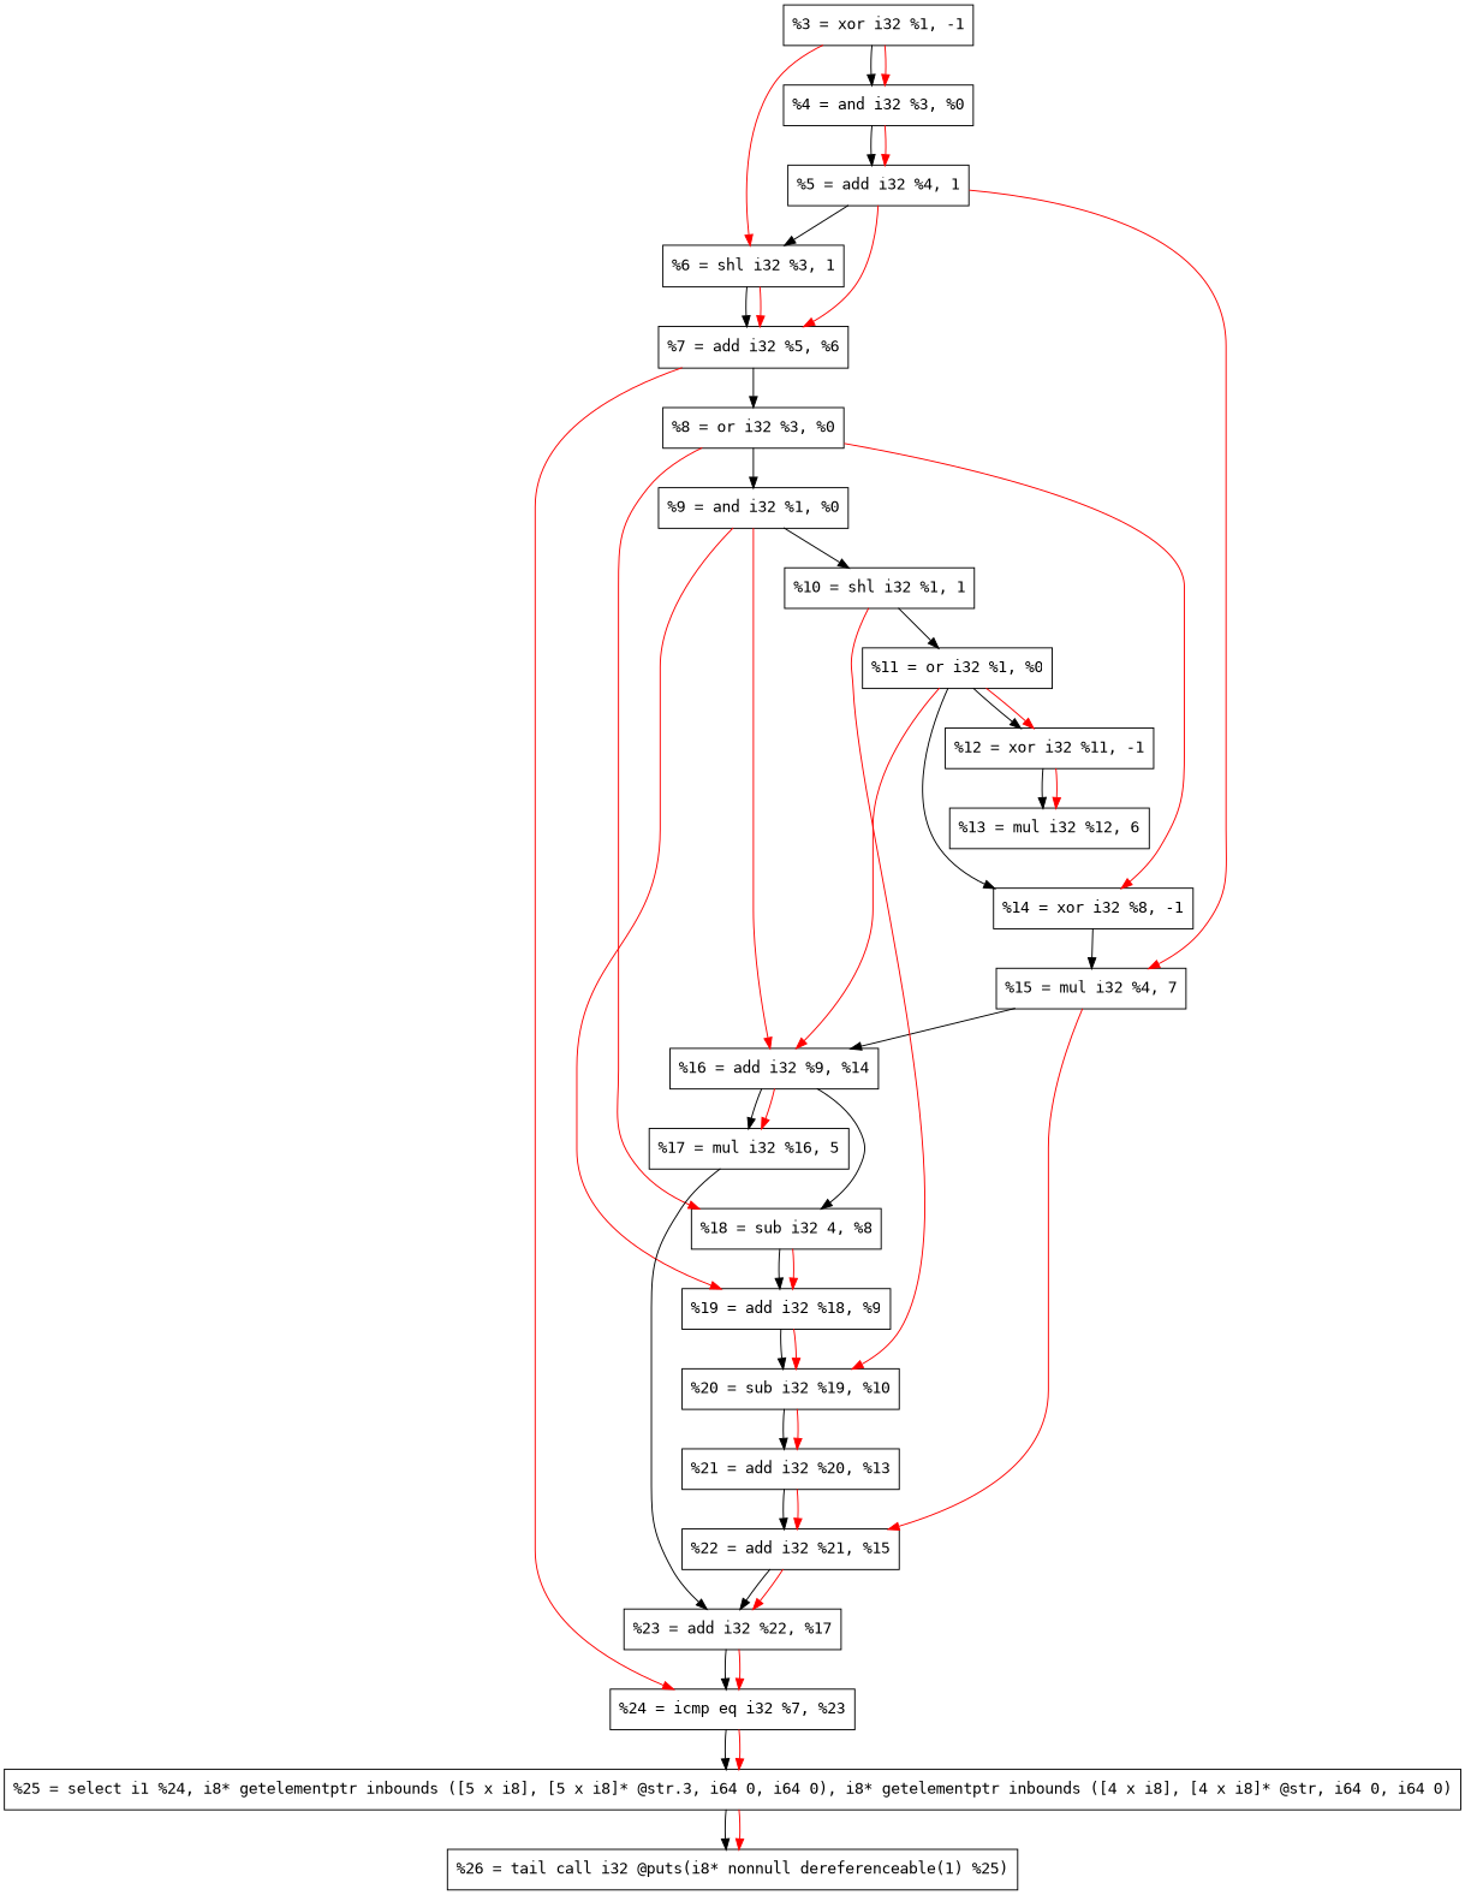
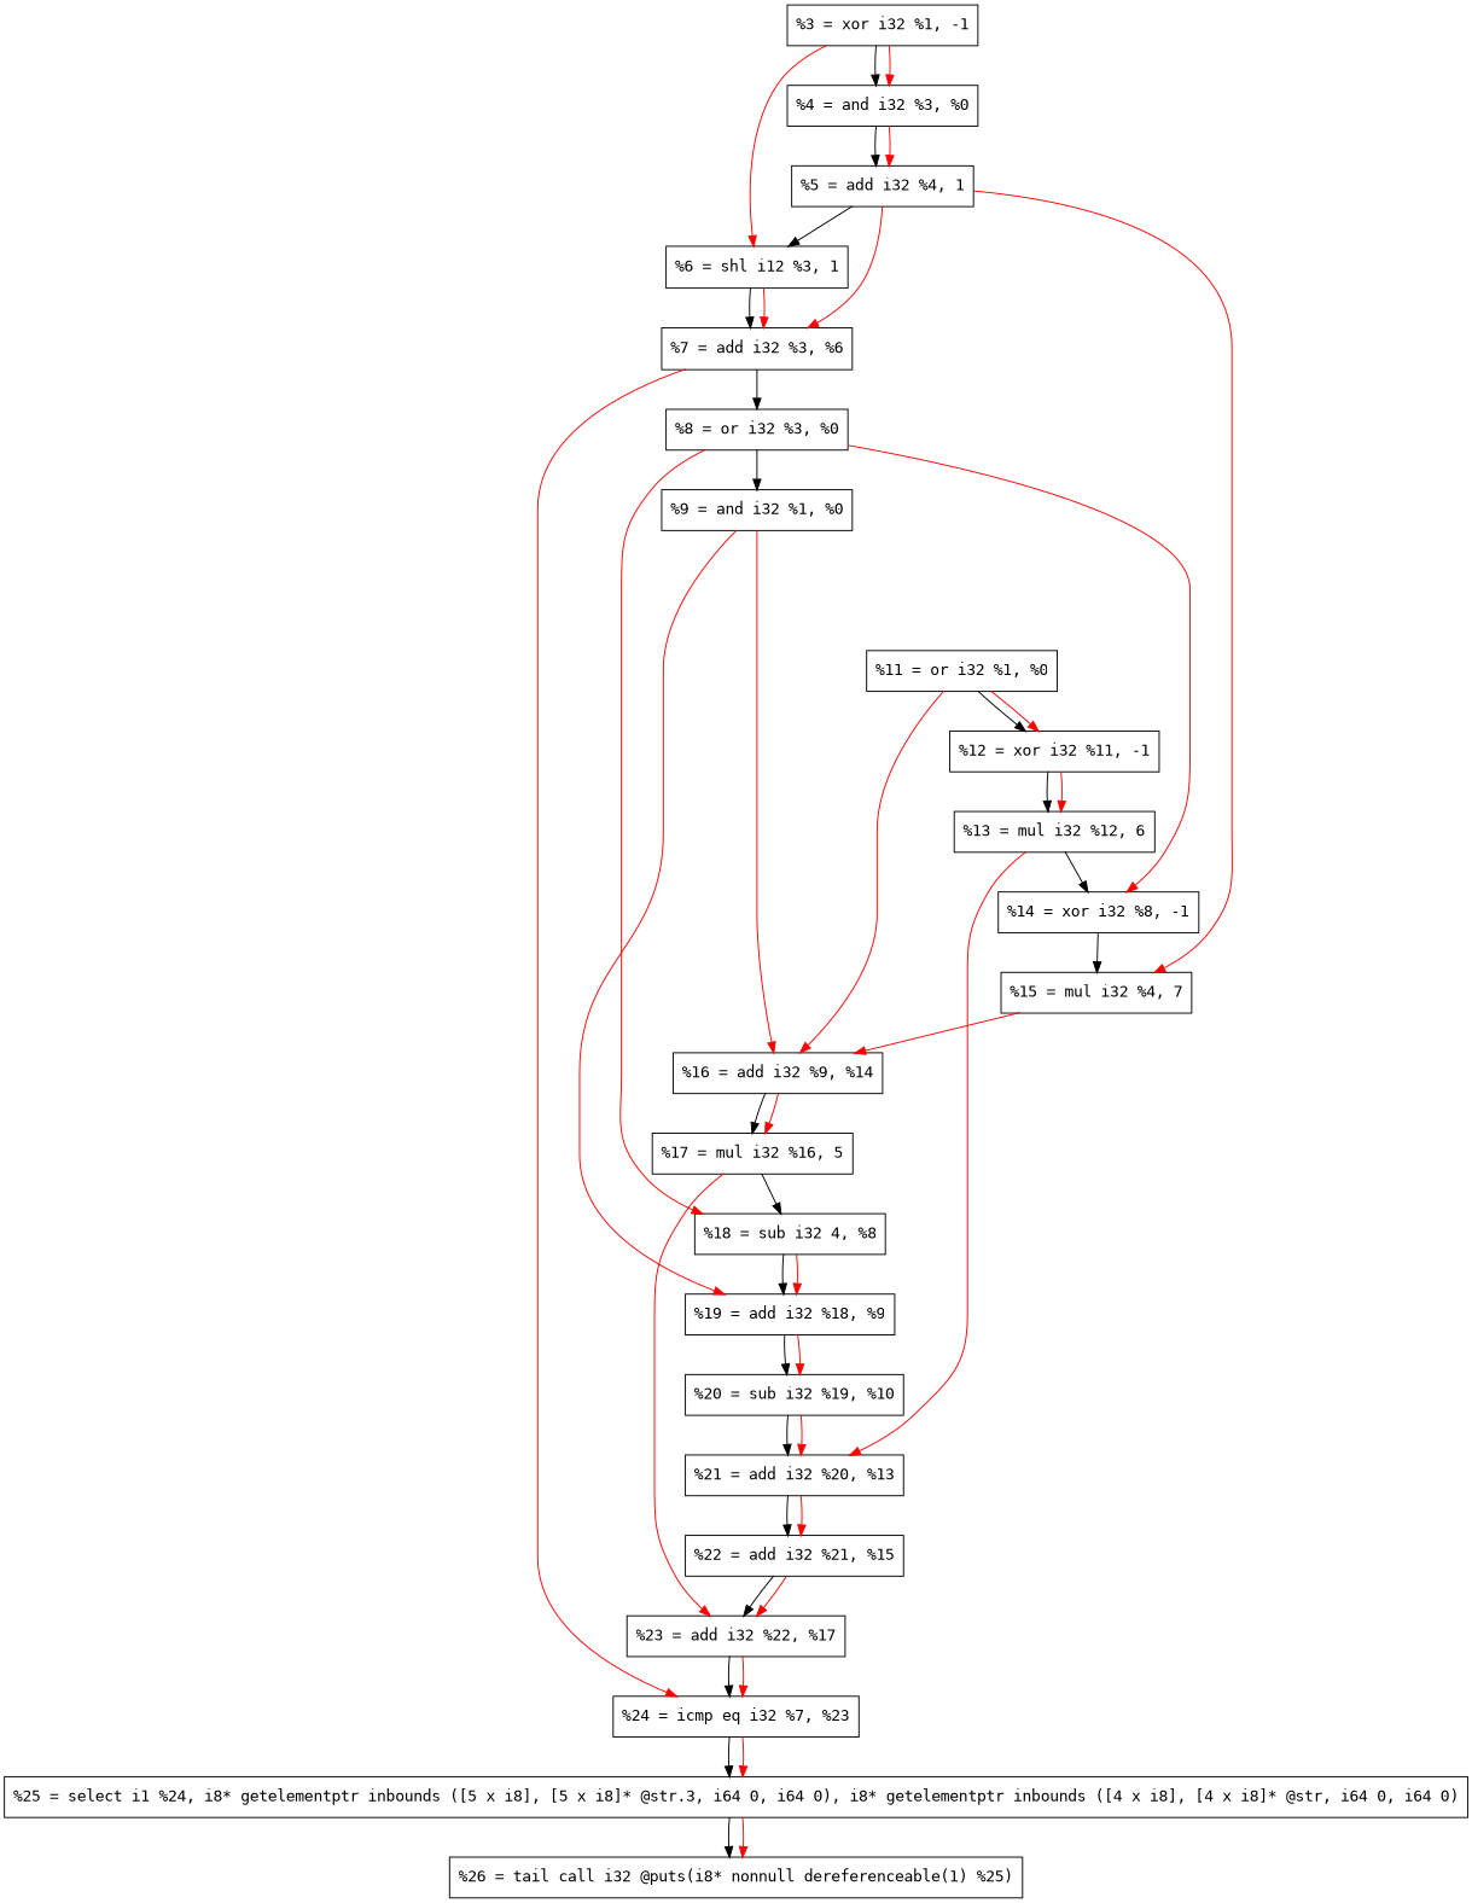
  digraph {
    fontname="DejaVu Sans Mono"
    node [fontname="DejaVu Sans Mono" shape=record]
    edge [fontname="DejaVu Sans Mono" color=red]
    n1 [label="  %3 = xor i32 %1, -1"]
    n2 [label="  %4 = and i32 %3, %0"]
-   n3 [label="  %6 = shl i32 %3, 1"]
+   n3 [label="%6 = shl i12 %3, 1"]
    n4 [label="  %5 = add i32 %4, 1"]
-   n5 [label="  %7 = add i32 %5, %6"]
+   n5 [label="%7 = add i32 %3, %6"]
    n6 [label="  %8 = or i32 %3, %0"]
    n7 [label="  %9 = and i32 %1, %0"]
    n8 [label="  %14 = xor i32 %8, -1"]
    n9 [label="  %18 = sub i32 4, %8"]
    n10 [label="  %15 = mul i32 %4, 7"]
    n11 [label="  %16 = add i32 %9, %14"]
    n12 [label="  %22 = add i32 %21, %15"]
    n13 [label="  %24 = icmp eq i32 %7, %23"]
    n14 [label="  %25 = select i1 %24, i8* getelementptr inbounds ([5 x i8], [5 x i8]* @str.3, i64 0, i64 0), i8* getelementptr inbounds ([4 x i8], [4 x i8]* @str, i64 0, i64 0)"]
-   n15 [label="  %10 = shl i32 %1, 1"]
    n16 [label="  %19 = add i32 %18, %9"]
    n17 [label="  %11 = or i32 %1, %0"]
    n18 [label="  %20 = sub i32 %19, %10"]
    n19 [label="  %17 = mul i32 %16, 5"]
    n20 [label="  %12 = xor i32 %11, -1"]
    n21 [label="  %21 = add i32 %20, %13"]
    n22 [label="  %13 = mul i32 %12, 6"]
    n23 [label="  %23 = add i32 %22, %17"]
    n24 [label="  %26 = tail call i32 @puts(i8* nonnull dereferenceable(1) %25)"]
    n1 -> n2 [color=""]
    n1 -> n2
    n1 -> n3
    n2 -> n4 [color=""]
    n2 -> n4
    n3 -> n5 [color=""]
    n3 -> n5
    n4 -> n3 [color=""]
    n4 -> n5
    n4 -> n10
    n5 -> n6 [color=""]
    n5 -> n13
    n6 -> n7 [color=""]
    n6 -> n8
    n6 -> n9
    n7 -> n11
-   n7 -> n15 [color=""]
    n7 -> n16
    n8 -> n10 [color=""]
    n9 -> n16 [color=""]
    n9 -> n16
-   n10 -> n11 [color=""]
-   n10 -> n12
+   n10 -> n11
    n11 -> n19 [color=""]
    n11 -> n19
    n12 -> n23 [color=""]
    n12 -> n23
    n13 -> n14 [color=""]
    n13 -> n14
    n14 -> n24 [color=""]
    n14 -> n24
-   n15 -> n17 [color=""]
-   n15 -> n18
    n16 -> n18 [color=""]
    n16 -> n18
    n17 -> n11
    n17 -> n20 [color=""]
    n17 -> n20
    n18 -> n21 [color=""]
    n18 -> n21
-   n11 -> n9 [color=""]
-   n19 -> n23 [color=black]
+   n19 -> n9 [color=""]
+   n19 -> n23
    n20 -> n22 [color=""]
    n20 -> n22
    n21 -> n12 [color=""]
    n21 -> n12
-   n17 -> n8 [color=""]
+   n22 -> n8 [color=""]
+   n22 -> n21
    n23 -> n13 [color=""]
    n23 -> n13
  }
